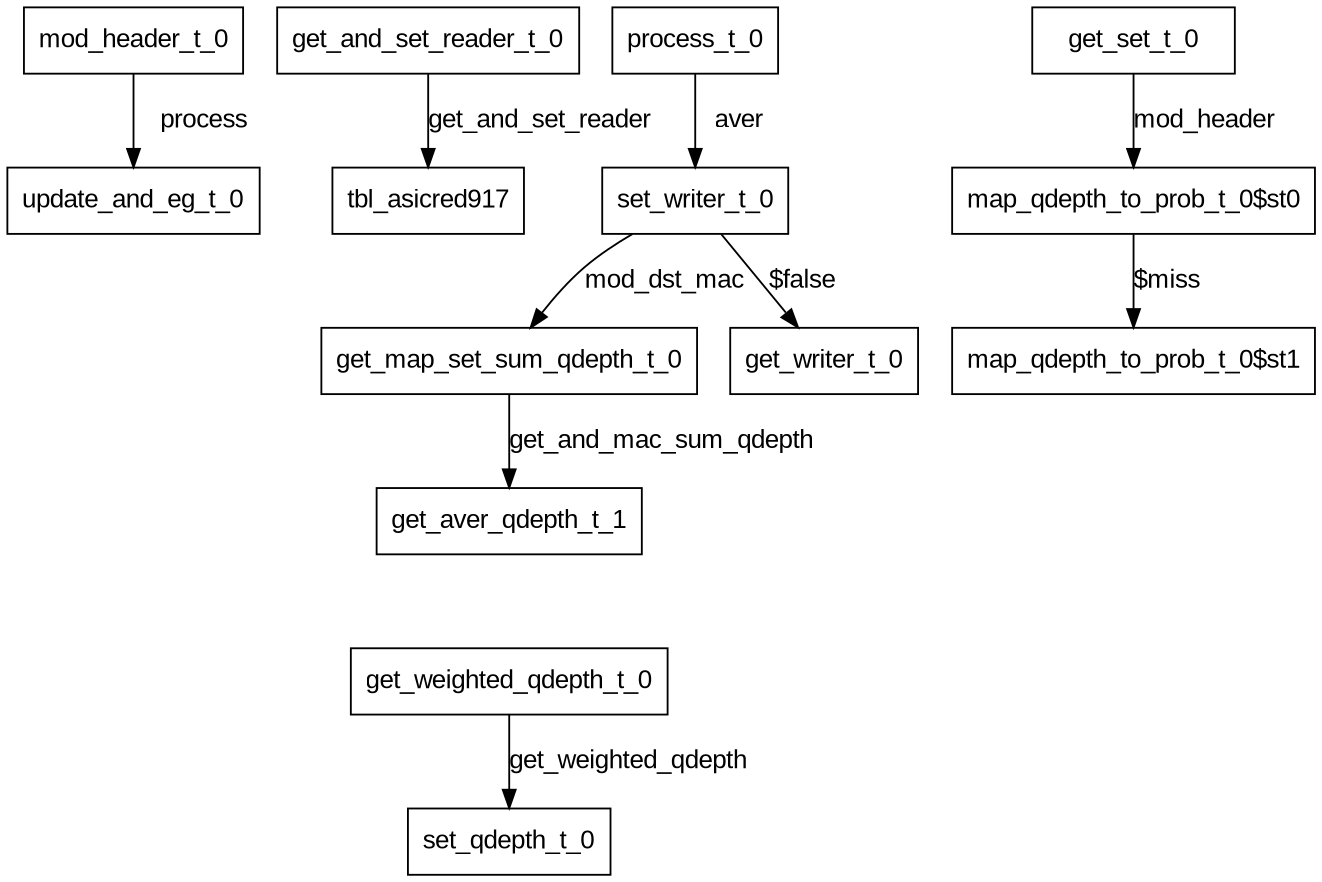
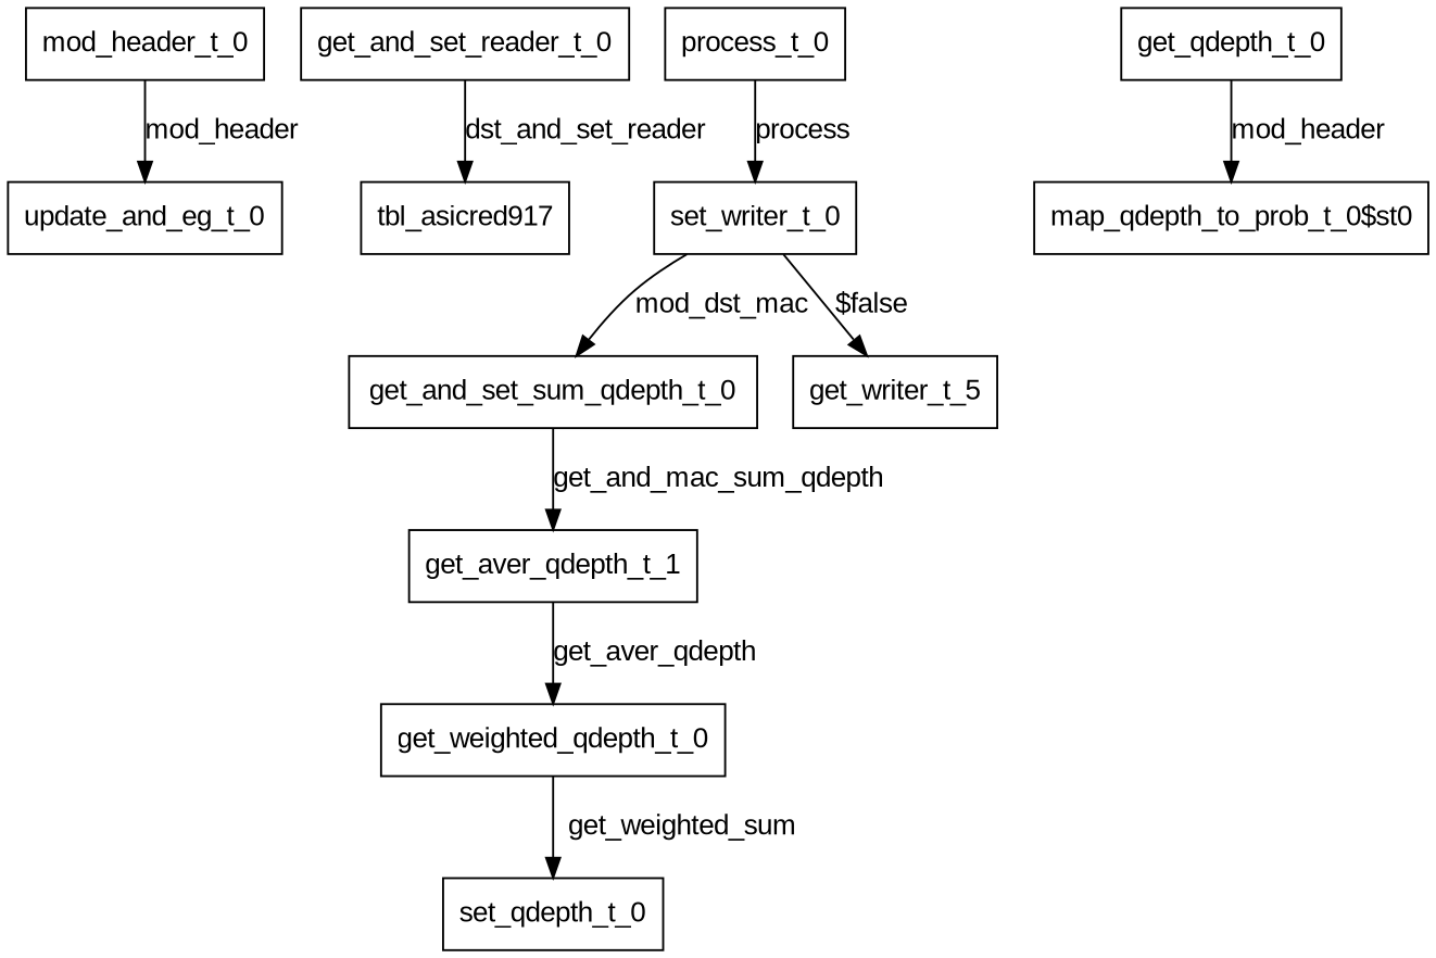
  digraph {
    fontname="Liberation Sans"
    node [color=black fontname="Liberation Sans" shape=box]
    edge [color=black fontname="Liberation Sans"]
    n1 [label=mod_header_t_0]
    n2 [label=update_and_eg_t_0]
    n3 [label=get_and_set_reader_t_0]
    n4 [label=tbl_asicred917]
-   n5 [label=get_map_set_sum_qdepth_t_0]
+   n5 [label=get_and_set_sum_qdepth_t_0]
    n6 [label=get_aver_qdepth_t_1]
    n7 [label=get_weighted_qdepth_t_0]
    n8 [label=set_qdepth_t_0]
-   n9 [label=get_set_t_0]
+   n9 [label=get_qdepth_t_0]
    n10 [label="map_qdepth_to_prob_t_0$st0"]
-   n11 [label="map_qdepth_to_prob_t_0$st1"]
-   n12 [label=get_writer_t_0]
+   n12 [label=get_writer_t_5]
    n13 [label=process_t_0]
    n14 [label=set_writer_t_0]
-   n1 -> n2 [label=process]
-   n3 -> n4 [label=get_and_set_reader]
+   n1 -> n2 [label=mod_header]
+   n3 -> n4 [label=dst_and_set_reader]
    n5 -> n6 [label=get_and_mac_sum_qdepth]
-   n7 -> n8 [label=get_weighted_qdepth]
+   n6 -> n7 [label=get_aver_qdepth]
+   n7 -> n8 [label=get_weighted_sum]
    n9 -> n10 [label=mod_header]
-   n10 -> n11 [label="$miss"]
-   n13 -> n14 [label=aver]
+   n13 -> n14 [label=process]
    n14 -> n5 [label=mod_dst_mac]
    n14 -> n12 [label="$false"]
  }
